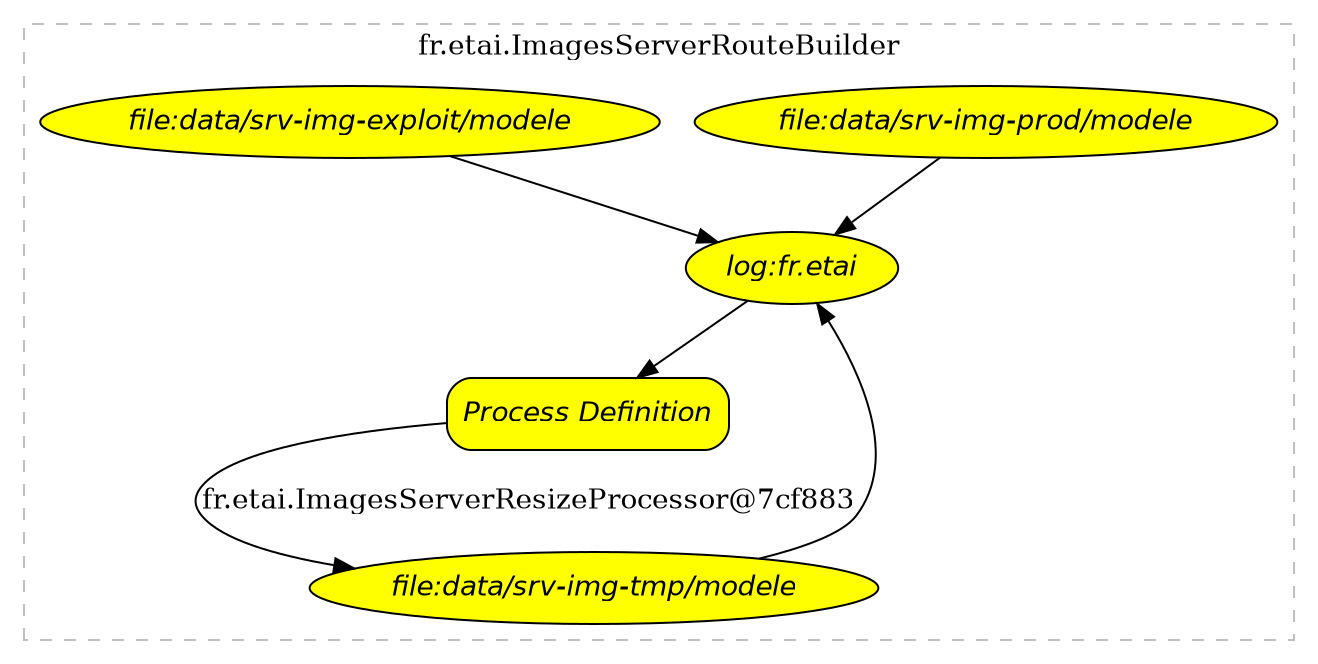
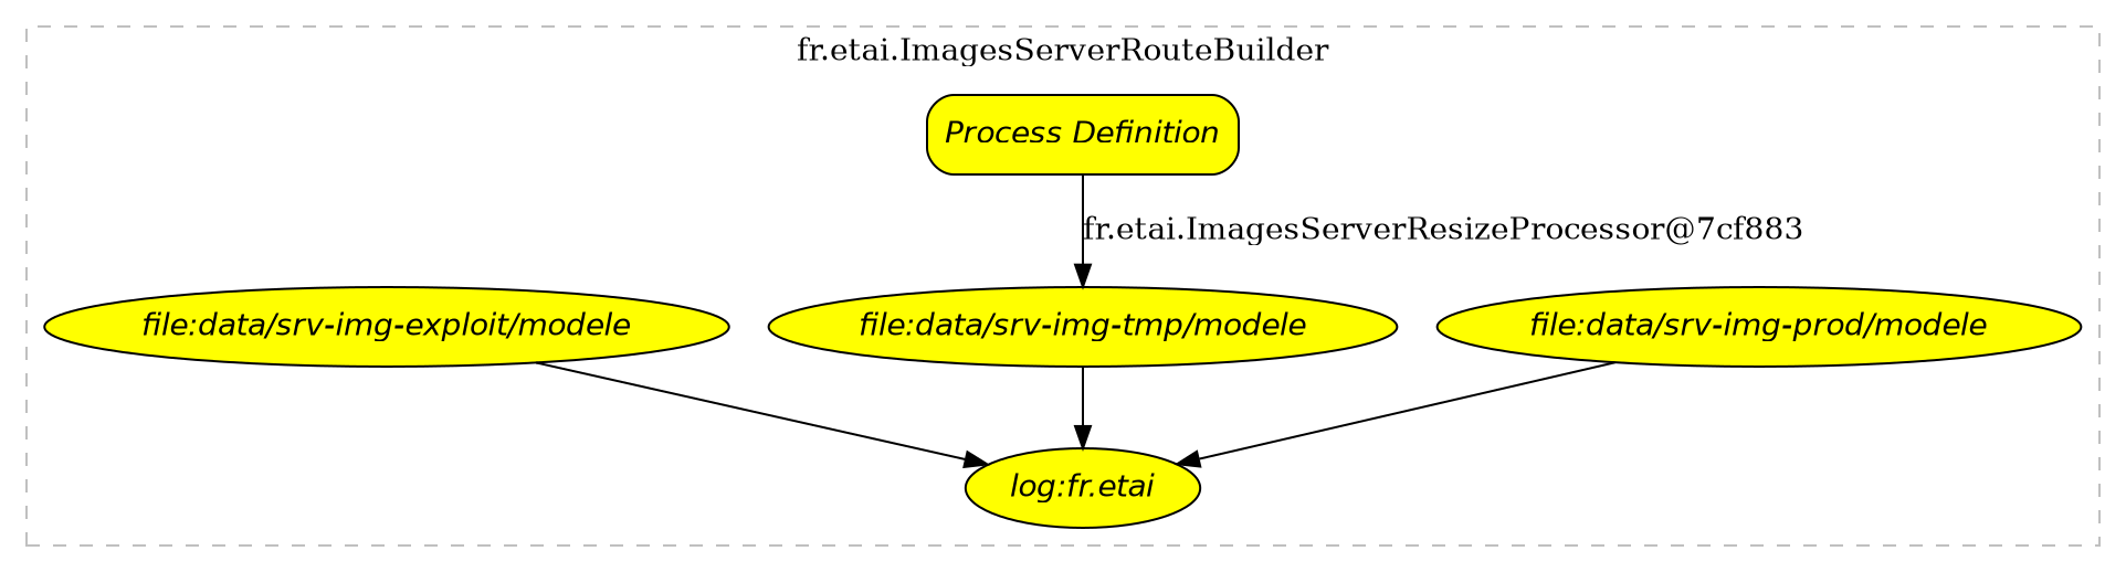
  digraph {
    node [fillcolor=yellow fontname="Helvetica-Oblique" style="rounded,filled"]
    n1 [label="file:data/srv-img-prod/modele"]
    n2 [label="log:fr.etai"]
    n3 [label="Process Definition" shape=box]
    n4 [label="file:data/srv-img-exploit/modele"]
    n5 [label="file:data/srv-img-tmp/modele"]
    subgraph cluster_1 {
      color=grey
      label="fr.etai.ImagesServerRouteBuilder"
      style=dashed
      n1
      n2
      n3
      n4
      n5
    }
    n1 -> n2
-   n2 -> n3
    n3 -> n5 [label="fr.etai.ImagesServerResizeProcessor@7cf883"]
    n4 -> n2
    n5 -> n2
  }
